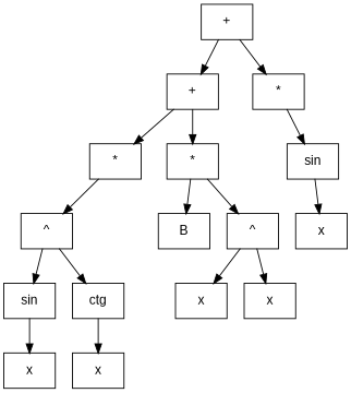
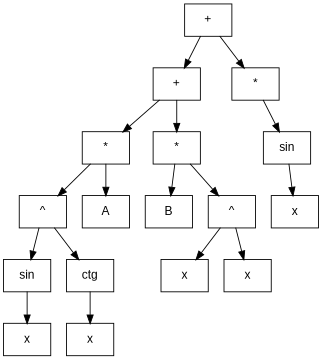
  digraph {
    fontname="Liberation Sans"
    node [fontname="Liberation Sans" shape=record]
    edge [fontname="Liberation Sans"]
    n1 [label="{+}"]
    n2 [label="{+}"]
    n3 [label="{*}"]
    n4 [label="{*}"]
    n5 [label="{*}"]
    n6 [label="{sin}"]
    n7 [label="{^}"]
+   n8 [label="{A}"]
    n9 [label="{B}"]
    n10 [label="{^}"]
    n11 [label="{sin}"]
    n12 [label="{ctg}"]
    n13 [label="{x}"]
    n14 [label="{x}"]
    n15 [label="{x}"]
    n16 [label="{x}"]
    n17 [label="{x}"]
    n1 -> n2
    n1 -> n3
    n2 -> n4
    n2 -> n5
    n3 -> n6
    n4 -> n7
+   n4 -> n8
    n5 -> n9
    n5 -> n10
    n6 -> n17
    n7 -> n11
    n7 -> n12
    n10 -> n15
    n10 -> n16
    n11 -> n13
    n12 -> n14
  }
